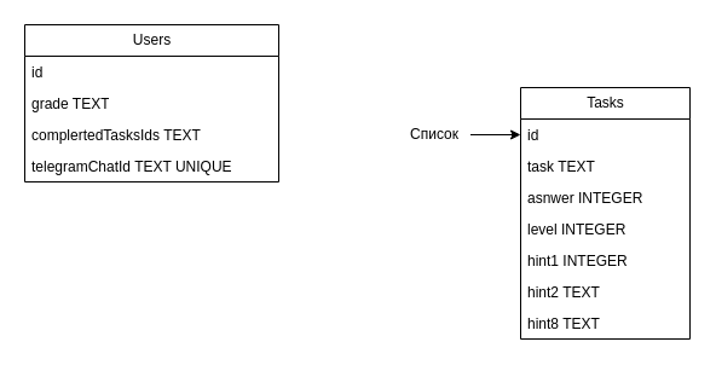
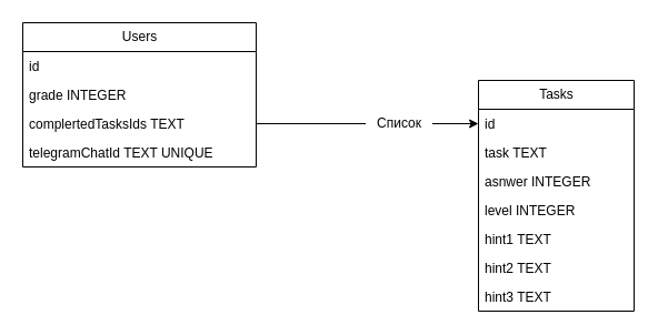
  <mxCell id="0" />
  <mxCell id="1" parent="0" />
  <mxCell id="2" value="Users" style="swimlane;fontStyle=0;childLayout=stackLayout;horizontal=1;startSize=26;fillColor=none;horizontalStack=0;resizeParent=1;resizeParentMax=0;resizeLast=0;collapsible=1;marginBottom=0;html=1;" parent="1" vertex="1"><mxGeometry x="20" y="20" width="210" height="130" as="geometry" /></mxCell>
  <mxCell id="3" value="id" style="text;strokeColor=none;fillColor=none;align=left;verticalAlign=top;spacingLeft=4;spacingRight=4;overflow=hidden;rotatable=0;points=[[0,0.5],[1,0.5]];portConstraint=eastwest;whiteSpace=wrap;html=1;" parent="2" vertex="1"><mxGeometry y="26" width="210" height="26" as="geometry" /></mxCell>
- <mxCell id="4" value="grade TEXT" style="text;strokeColor=none;fillColor=none;align=left;verticalAlign=top;spacingLeft=4;spacingRight=4;overflow=hidden;rotatable=0;points=[[0,0.5],[1,0.5]];portConstraint=eastwest;whiteSpace=wrap;html=1;" parent="2" vertex="1"><mxGeometry y="52" width="210" height="26" as="geometry" /></mxCell>
+ <mxCell id="4" value="grade INTEGER" style="text;strokeColor=none;fillColor=none;align=left;verticalAlign=top;spacingLeft=4;spacingRight=4;overflow=hidden;rotatable=0;points=[[0,0.5],[1,0.5]];portConstraint=eastwest;whiteSpace=wrap;html=1;" parent="2" vertex="1"><mxGeometry y="52" width="210" height="26" as="geometry" /></mxCell>
  <mxCell id="5" value="complertedTasksIds TEXT" style="text;strokeColor=none;fillColor=none;align=left;verticalAlign=top;spacingLeft=4;spacingRight=4;overflow=hidden;rotatable=0;points=[[0,0.5],[1,0.5]];portConstraint=eastwest;whiteSpace=wrap;html=1;" parent="2" vertex="1"><mxGeometry y="78" width="210" height="26" as="geometry" /></mxCell>
  <mxCell id="6" value="telegramChatId TEXT UNIQUE" style="text;strokeColor=none;fillColor=none;align=left;verticalAlign=top;spacingLeft=4;spacingRight=4;overflow=hidden;rotatable=0;points=[[0,0.5],[1,0.5]];portConstraint=eastwest;whiteSpace=wrap;html=1;" parent="2" vertex="1"><mxGeometry y="104" width="210" height="26" as="geometry" /></mxCell>
  <mxCell id="7" value="Tasks" style="swimlane;fontStyle=0;childLayout=stackLayout;horizontal=1;startSize=26;fillColor=none;horizontalStack=0;resizeParent=1;resizeParentMax=0;resizeLast=0;collapsible=1;marginBottom=0;html=1;" parent="1" vertex="1"><mxGeometry x="430" y="72" width="140" height="208" as="geometry" /></mxCell>
  <mxCell id="8" value="id" style="text;strokeColor=none;fillColor=none;align=left;verticalAlign=top;spacingLeft=4;spacingRight=4;overflow=hidden;rotatable=0;points=[[0,0.5],[1,0.5]];portConstraint=eastwest;whiteSpace=wrap;html=1;" parent="7" vertex="1"><mxGeometry y="26" width="140" height="26" as="geometry" /></mxCell>
  <mxCell id="9" value="task TEXT" style="text;strokeColor=none;fillColor=none;align=left;verticalAlign=top;spacingLeft=4;spacingRight=4;overflow=hidden;rotatable=0;points=[[0,0.5],[1,0.5]];portConstraint=eastwest;whiteSpace=wrap;html=1;" parent="7" vertex="1"><mxGeometry y="52" width="140" height="26" as="geometry" /></mxCell>
  <mxCell id="10" value="asnwer INTEGER" style="text;strokeColor=none;fillColor=none;align=left;verticalAlign=top;spacingLeft=4;spacingRight=4;overflow=hidden;rotatable=0;points=[[0,0.5],[1,0.5]];portConstraint=eastwest;whiteSpace=wrap;html=1;" parent="7" vertex="1"><mxGeometry y="78" width="140" height="26" as="geometry" /></mxCell>
  <mxCell id="11" value="level INTEGER" style="text;strokeColor=none;fillColor=none;align=left;verticalAlign=top;spacingLeft=4;spacingRight=4;overflow=hidden;rotatable=0;points=[[0,0.5],[1,0.5]];portConstraint=eastwest;whiteSpace=wrap;html=1;" parent="7" vertex="1"><mxGeometry y="104" width="140" height="26" as="geometry" /></mxCell>
- <mxCell id="12" value="hint1 INTEGER" style="text;strokeColor=none;fillColor=none;align=left;verticalAlign=top;spacingLeft=4;spacingRight=4;overflow=hidden;rotatable=0;points=[[0,0.5],[1,0.5]];portConstraint=eastwest;whiteSpace=wrap;html=1;" parent="7" vertex="1"><mxGeometry y="130" width="140" height="26" as="geometry" /></mxCell>
+ <mxCell id="12" value="hint1 TEXT" style="text;strokeColor=none;fillColor=none;align=left;verticalAlign=top;spacingLeft=4;spacingRight=4;overflow=hidden;rotatable=0;points=[[0,0.5],[1,0.5]];portConstraint=eastwest;whiteSpace=wrap;html=1;" parent="7" vertex="1"><mxGeometry y="130" width="140" height="26" as="geometry" /></mxCell>
  <mxCell id="13" value="hint2 TEXT" style="text;strokeColor=none;fillColor=none;align=left;verticalAlign=top;spacingLeft=4;spacingRight=4;overflow=hidden;rotatable=0;points=[[0,0.5],[1,0.5]];portConstraint=eastwest;whiteSpace=wrap;html=1;" parent="7" vertex="1"><mxGeometry y="156" width="140" height="26" as="geometry" /></mxCell>
- <mxCell id="14" value="hint8 TEXT" style="text;strokeColor=none;fillColor=none;align=left;verticalAlign=top;spacingLeft=4;spacingRight=4;overflow=hidden;rotatable=0;points=[[0,0.5],[1,0.5]];portConstraint=eastwest;whiteSpace=wrap;html=1;" parent="7" vertex="1"><mxGeometry y="182" width="140" height="26" as="geometry" /></mxCell>
+ <mxCell id="14" value="hint3 TEXT" style="text;strokeColor=none;fillColor=none;align=left;verticalAlign=top;spacingLeft=4;spacingRight=4;overflow=hidden;rotatable=0;points=[[0,0.5],[1,0.5]];portConstraint=eastwest;whiteSpace=wrap;html=1;" parent="7" vertex="1"><mxGeometry y="182" width="140" height="26" as="geometry" /></mxCell>
  <mxCell id="15" style="edgeStyle=none;html=1;exitX=1;exitY=0.5;exitDx=0;exitDy=0;entryX=0;entryY=0.5;entryDx=0;entryDy=0;startArrow=none;" parent="1" source="17" target="8" edge="1"><mxGeometry relative="1" as="geometry" /></mxCell>
+ <mxCell id="16" value="" style="edgeStyle=none;html=1;exitX=1;exitY=0.5;exitDx=0;exitDy=0;entryX=0;entryY=0.5;entryDx=0;entryDy=0;endArrow=none;" parent="1" source="5" target="17" edge="1"><mxGeometry relative="1" as="geometry"><mxPoint x="230" y="111" as="sourcePoint" /><mxPoint x="340" y="111" as="targetPoint" /></mxGeometry></mxCell>
  <mxCell id="17" value="Список" style="text;html=1;strokeColor=none;fillColor=none;align=center;verticalAlign=middle;whiteSpace=wrap;rounded=0;" parent="1" vertex="1"><mxGeometry x="328.5" y="96" width="60" height="30" as="geometry" /></mxCell>
